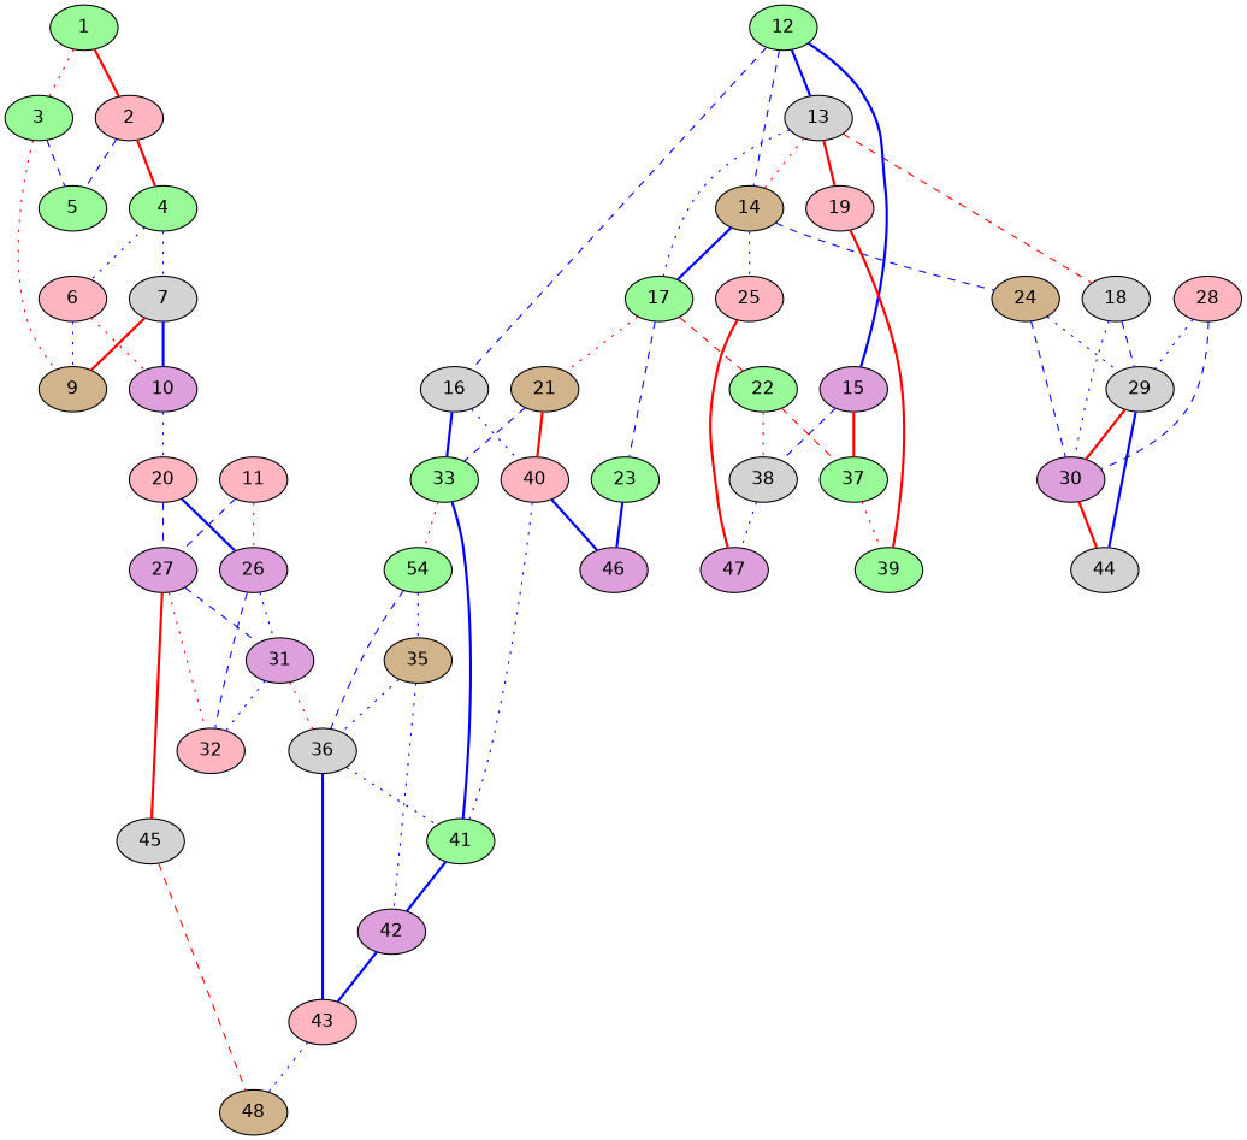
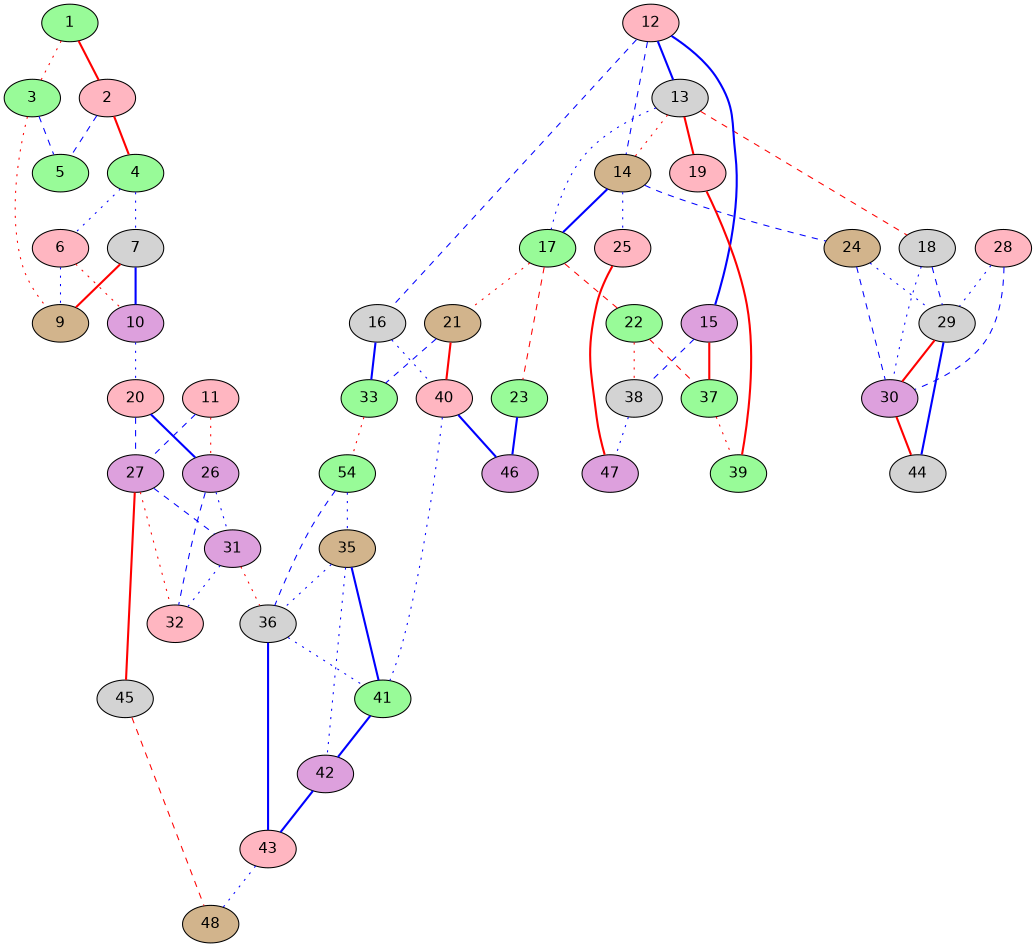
  graph {
    fontname="DejaVu Sans"
    node [fillcolor=palegreen fontname="DejaVu Sans" style=filled]
    edge [color=blue fontname="DejaVu Sans" style=dotted]
    1
    2 [fillcolor=lightpink]
    3
    4
    5
    9 [fillcolor=tan]
    6 [fillcolor=lightpink]
    7 [fillcolor=lightgrey]
    10 [fillcolor=plum]
    20 [fillcolor=lightpink]
    26 [fillcolor=plum]
    11 [fillcolor=lightpink]
    27 [fillcolor=plum]
    31 [fillcolor=plum]
    32 [fillcolor=lightpink]
    45 [fillcolor=lightgrey]
    13 [fillcolor=lightgrey]
-   12
+   12 [fillcolor=lightpink]
    14 [fillcolor=tan]
    15 [fillcolor=plum]
    16 [fillcolor=lightgrey]
    17
    18 [fillcolor=lightgrey]
    19 [fillcolor=lightpink]
    24 [fillcolor=tan]
    25 [fillcolor=lightpink]
    37
    38 [fillcolor=lightgrey]
    33
    40 [fillcolor=lightpink]
    21 [fillcolor=tan]
    22
    23
    29 [fillcolor=lightgrey]
    30 [fillcolor=plum]
    39
    47 [fillcolor=plum]
    n38 [label=54]
    46 [fillcolor=plum]
    41
    44 [fillcolor=lightgrey]
    36 [fillcolor=lightgrey]
    48 [fillcolor=tan]
    28 [fillcolor=lightpink]
    43 [fillcolor=lightpink]
    35 [fillcolor=tan]
    42 [fillcolor=plum]
    1 -- 2 [color=red style=bold]
    1 -- 3 [color=red]
    2 -- 4 [color=red style=bold]
    2 -- 5 [style=dashed]
    3 -- 5 [style=dashed]
    3 -- 9 [color=red]
    4 -- 6
    4 -- 7
    6 -- 9
    6 -- 10 [color=red]
    7 -- 9 [color=red style=bold]
    7 -- 10 [style=bold]
    10 -- 20
    20 -- 26 [style=bold]
    20 -- 27 [style=dashed]
    26 -- 31
    26 -- 32 [style=dashed]
    11 -- 26 [color=red]
    11 -- 27 [style=dashed]
    27 -- 31 [style=dashed]
    27 -- 32 [color=red]
    27 -- 45 [color=red style=bold]
    31 -- 32
    31 -- 36 [color=red]
    45 -- 48 [color=red style=dashed]
    13 -- 14 [color=red]
    13 -- 17
    13 -- 18 [color=red style=dashed]
    13 -- 19 [color=red style=bold]
    12 -- 13 [style=bold]
    12 -- 14 [style=dashed]
    12 -- 15 [style=bold]
    12 -- 16 [style=dashed]
    14 -- 17 [style=bold]
    14 -- 24 [style=dashed]
    14 -- 25
    15 -- 37 [color=red style=bold]
    15 -- 38 [style=dashed]
    16 -- 33 [style=bold]
    16 -- 40
    17 -- 21 [color=red]
    17 -- 22 [color=red style=dashed]
-   17 -- 23 [style=dashed]
+   17 -- 23 [color=red style=dashed]
    18 -- 29 [style=dashed]
    18 -- 30
    19 -- 39 [color=red style=bold]
    24 -- 29
    24 -- 30 [style=dashed]
    25 -- 47 [color=red style=bold]
    37 -- 39 [color=red]
    38 -- 47
    33 -- n38 [color=red]
    40 -- 46 [style=bold]
    40 -- 41
    21 -- 33 [style=dashed]
    21 -- 40 [color=red style=bold]
    22 -- 37 [color=red style=dashed]
    22 -- 38 [color=red]
    23 -- 46 [style=bold]
    29 -- 30 [color=red style=bold]
    29 -- 44 [style=bold]
    30 -- 44 [color=red style=bold]
    n38 -- 36 [style=dashed]
    n38 -- 35
    41 -- 42 [style=bold]
    36 -- 41
    36 -- 43 [style=bold]
    28 -- 29
    28 -- 30 [style=dashed]
    43 -- 48
-   33 -- 41 [style=bold]
+   35 -- 41 [style=bold]
    35 -- 36
    35 -- 42
    42 -- 43 [style=bold]
  }
